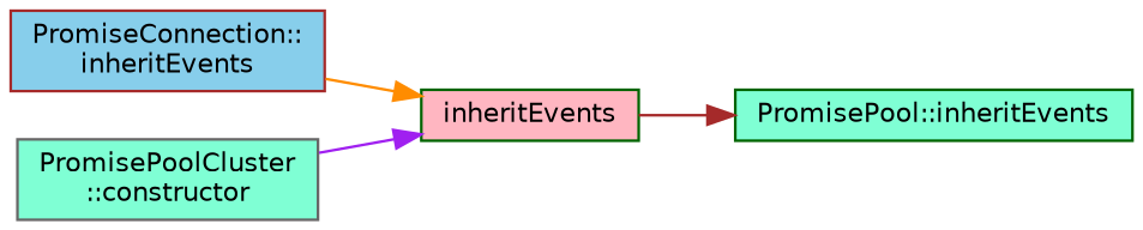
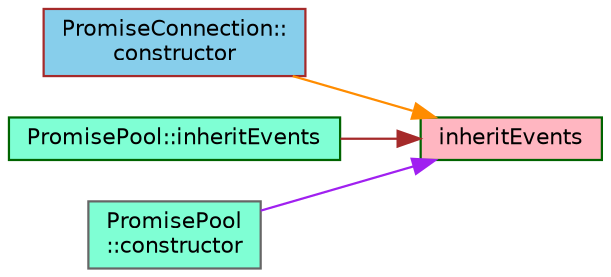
  digraph {
    rankdir=RL
    node [color=darkgreen fillcolor=aquamarine fontname=Helvetica fontsize=10 shape=box style=filled]
    edge [dir=back fontname=Helvetica fontsize=10 labelfontname=Helvetica labelfontsize=10 style=solid]
    n1 [fillcolor=lightpink fontcolor=black height=0.2 label=inheritEvents width=0.4]
-   n2 [color=brown fillcolor=skyblue height=0.2 label="PromiseConnection::\linheritEvents" width=0.4]
+   n2 [color=brown fillcolor=skyblue height=0.2 label="PromiseConnection::\lconstructor" width=0.4]
    n3 [height=0.2 label="PromisePool::inheritEvents" width=0.4]
-   n4 [color=gray40 height=0.2 label="PromisePoolCluster\l::constructor" width=0.4]
+   n4 [color=gray40 height=0.2 label="PromisePool\l::constructor" width=0.4]
    n1 -> n2 [color=darkorange]
-   n3 -> n1 [color=brown]
+   n1 -> n3 [color=brown]
    n1 -> n4 [color=purple]
  }
